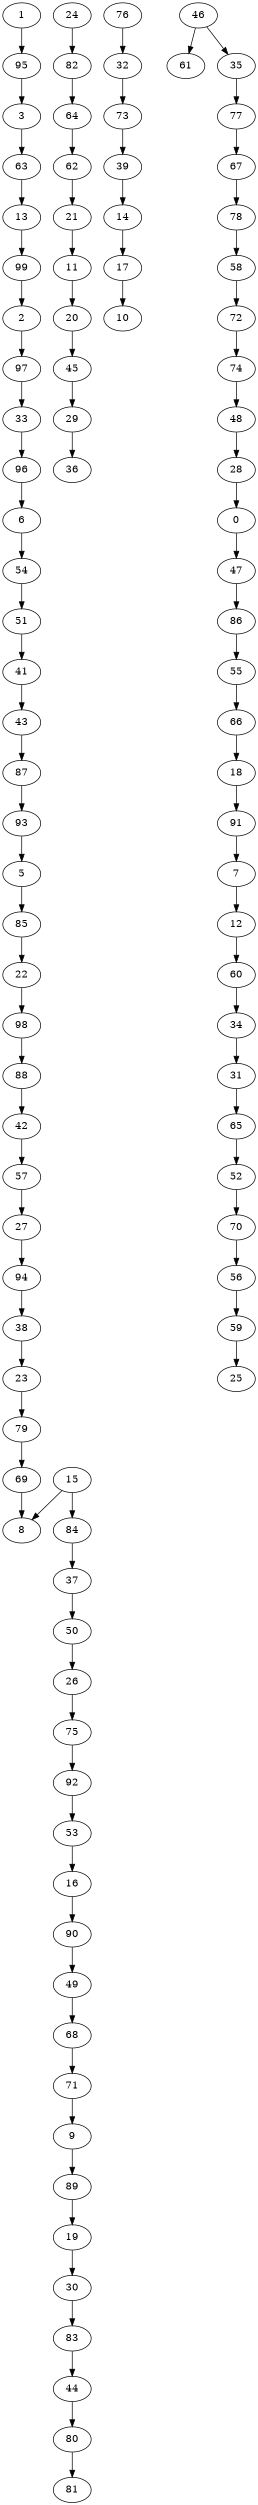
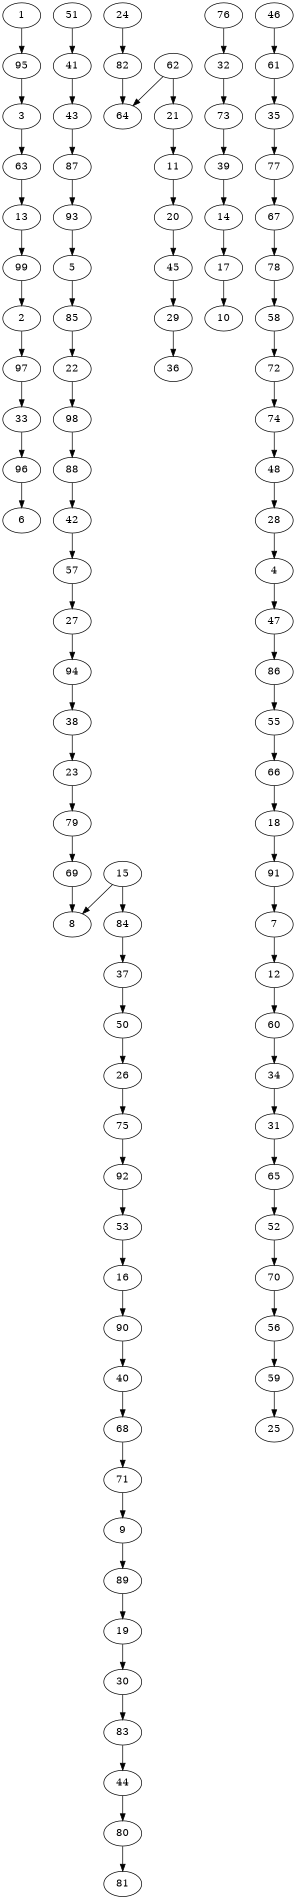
  digraph {
    1
    95
    3
    63
    13
    99
    2
    97
    33
    96
    6
-   54
    51
    41
    43
    87
    93
    5
    85
    22
    98
    88
    42
    57
    27
    94
    38
    23
    79
    69
    8
    15
    84
    37
    50
    26
    75
    92
    53
    16
    90
-   40 [label=49]
+   40
    68
    71
    9
    89
    19
    30
    83
    44
    80
    81
    24
    82
    64
    62
    21
    11
    20
    45
    29
    36
    76
    32
    73
    39
    14
    17
    10
    46
    61
    35
    77
    67
    78
    58
    72
    74
    48
    28
-   4 [label=0]
+   4
    47
    86
    55
    66
    18
    91
    7
    12
    60
    34
    31
    65
    52
    70
    56
    59
    25
    1 -> 95
    95 -> 3
    3 -> 63
    63 -> 13
    13 -> 99
    99 -> 2
    2 -> 97
    97 -> 33
    33 -> 96
    96 -> 6
-   6 -> 54
-   54 -> 51
    51 -> 41
    41 -> 43
    43 -> 87
    87 -> 93
    93 -> 5
    5 -> 85
    85 -> 22
    22 -> 98
    98 -> 88
    88 -> 42
    42 -> 57
    57 -> 27
    27 -> 94
    94 -> 38
    38 -> 23
    23 -> 79
    79 -> 69
    69 -> 8
    15 -> 8
    15 -> 84
    84 -> 37
    37 -> 50
    50 -> 26
    26 -> 75
    75 -> 92
    92 -> 53
    53 -> 16
    16 -> 90
    90 -> 40
    40 -> 68
    68 -> 71
    71 -> 9
    9 -> 89
    89 -> 19
    19 -> 30
    30 -> 83
    83 -> 44
    44 -> 80
    80 -> 81
    24 -> 82
    82 -> 64
-   64 -> 62
+   62 -> 64
    62 -> 21
    21 -> 11
    11 -> 20
    20 -> 45
    45 -> 29
    29 -> 36
    76 -> 32
    32 -> 73
    73 -> 39
    39 -> 14
    14 -> 17
    17 -> 10
    46 -> 61
-   46 -> 35
+   61 -> 35
    35 -> 77
    77 -> 67
    67 -> 78
    78 -> 58
    58 -> 72
    72 -> 74
    74 -> 48
    48 -> 28
    28 -> 4
    4 -> 47
    47 -> 86
    86 -> 55
    55 -> 66
    66 -> 18
    18 -> 91
    91 -> 7
    7 -> 12
    12 -> 60
    60 -> 34
    34 -> 31
    31 -> 65
    65 -> 52
    52 -> 70
    70 -> 56
    56 -> 59
    59 -> 25
  }
